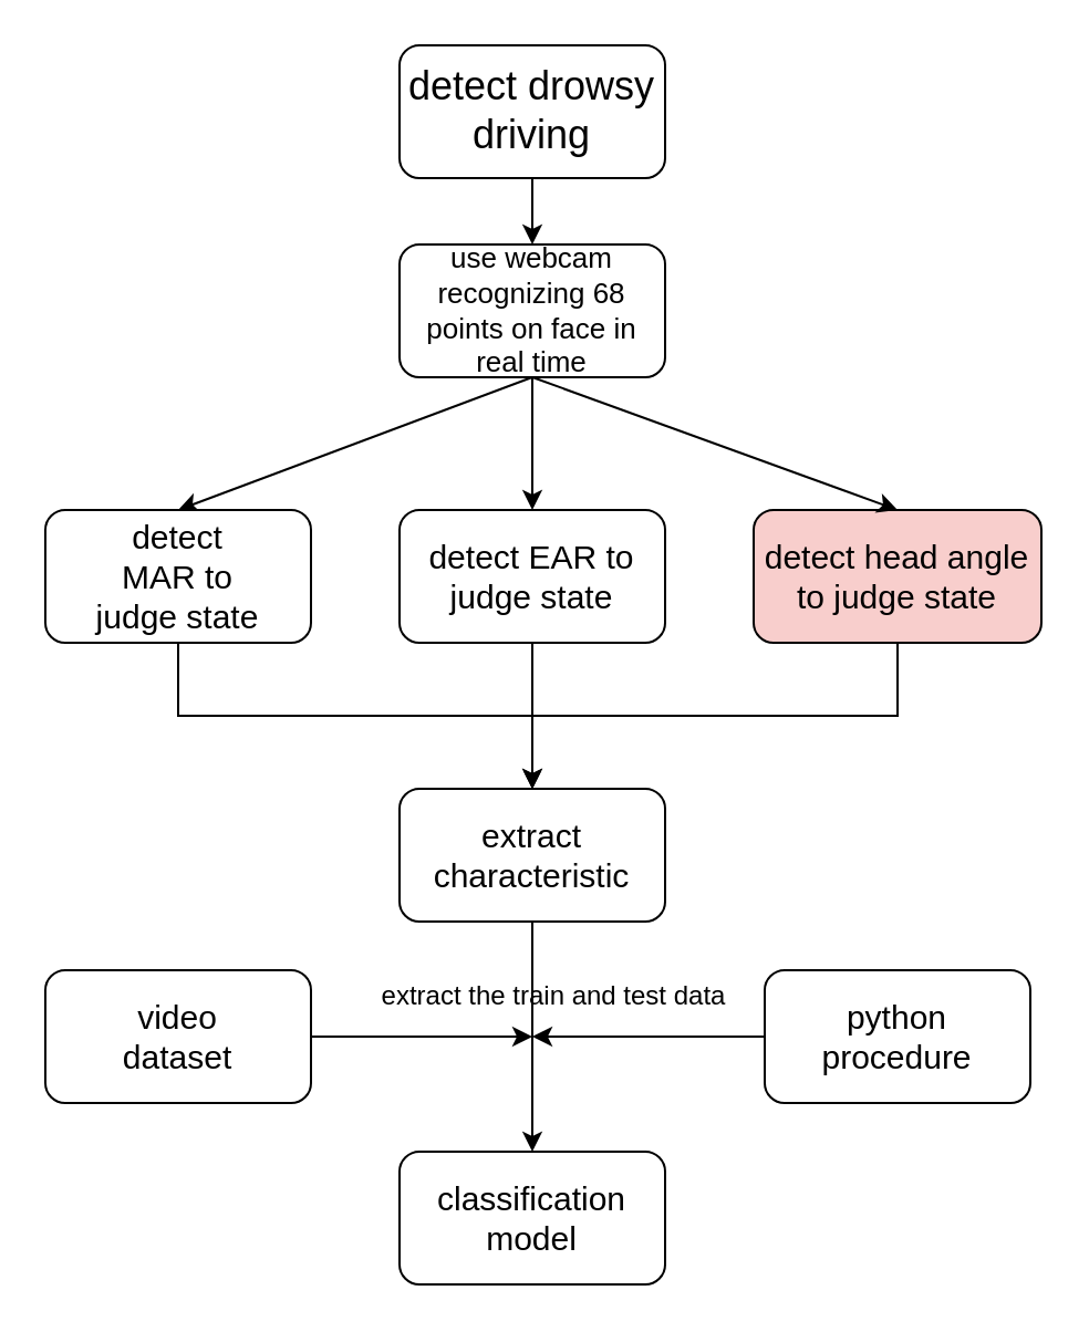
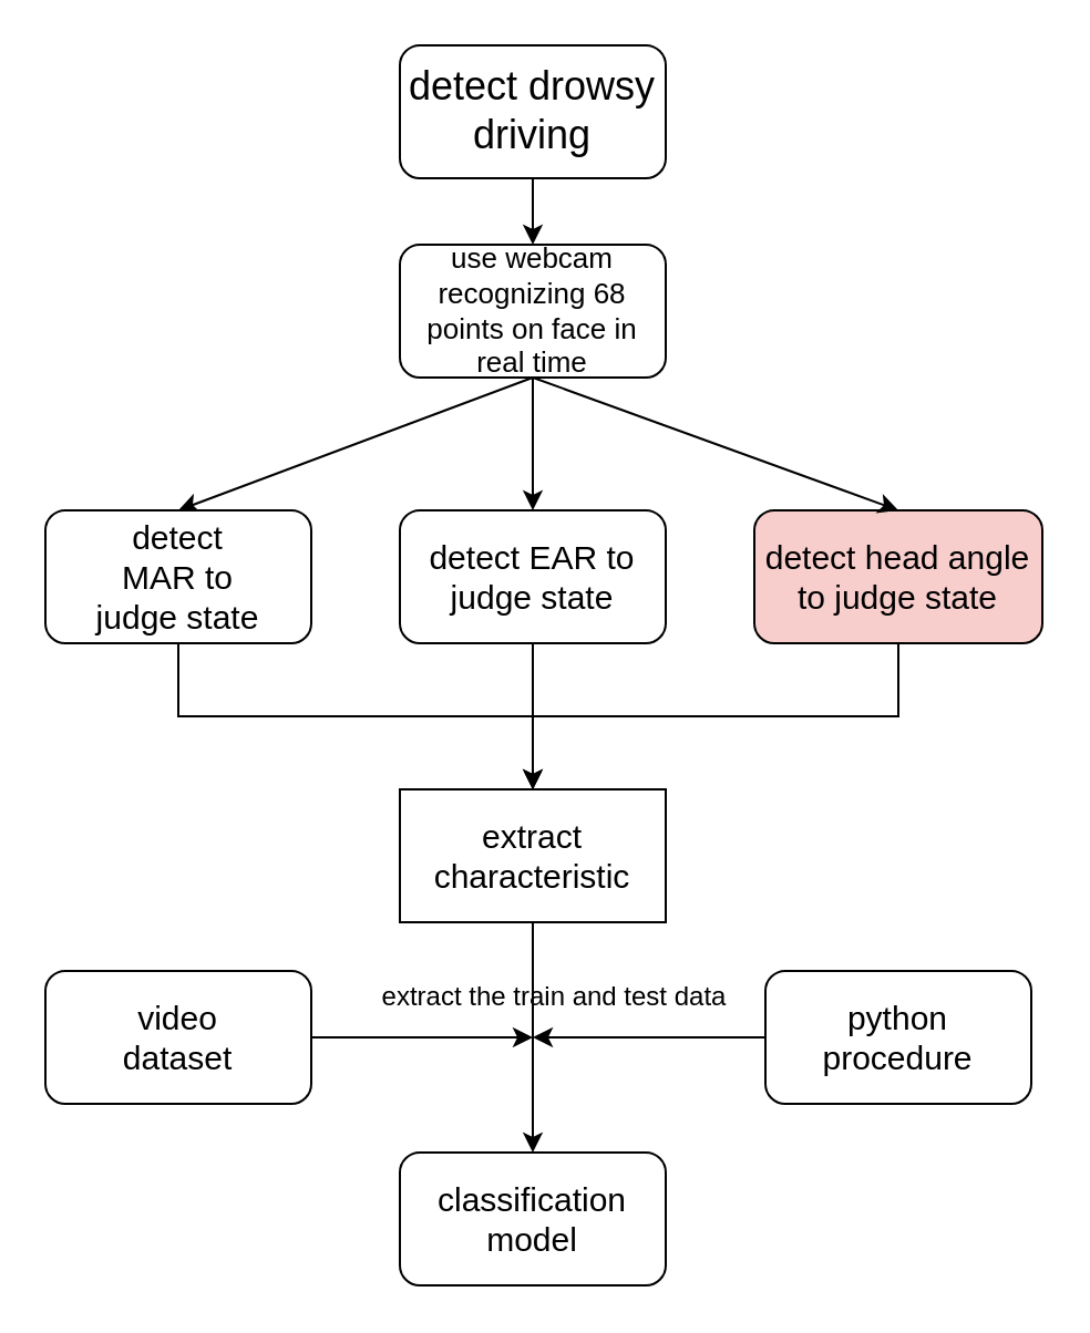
  <mxCell id="0" />
  <mxCell id="1" parent="0" />
  <mxCell id="2" value="" style="rounded=1;whiteSpace=wrap;html=1;" vertex="1" parent="1"><mxGeometry x="180" y="110" width="120" height="60" as="geometry" /></mxCell>
  <mxCell id="3" value="" style="endArrow=classic;html=1;exitX=0.5;exitY=1;exitDx=0;exitDy=0;entryX=0.5;entryY=0;entryDx=0;entryDy=0;" edge="1" parent="1" source="2" target="5"><mxGeometry width="50" height="50" relative="1" as="geometry"><mxPoint x="210" y="250" as="sourcePoint" /><mxPoint x="240" y="210" as="targetPoint" /></mxGeometry></mxCell>
  <mxCell id="4" style="edgeStyle=orthogonalEdgeStyle;rounded=0;orthogonalLoop=1;jettySize=auto;html=1;exitX=0.5;exitY=1;exitDx=0;exitDy=0;entryX=0.5;entryY=0;entryDx=0;entryDy=0;" edge="1" parent="1" source="5" target="18"><mxGeometry relative="1" as="geometry" /></mxCell>
  <mxCell id="5" value="" style="rounded=1;whiteSpace=wrap;html=1;" vertex="1" parent="1"><mxGeometry x="20" y="230" width="120" height="60" as="geometry" /></mxCell>
  <mxCell id="6" value="&lt;font style=&quot;font-size: 13px&quot;&gt;use webcam recognizing 68 points on face in real time&lt;/font&gt;" style="text;html=1;strokeColor=none;fillColor=none;align=center;verticalAlign=middle;whiteSpace=wrap;rounded=0;" vertex="1" parent="1"><mxGeometry x="180" y="110" width="120" height="60" as="geometry" /></mxCell>
  <mxCell id="7" style="edgeStyle=orthogonalEdgeStyle;rounded=0;orthogonalLoop=1;jettySize=auto;html=1;exitX=0.5;exitY=1;exitDx=0;exitDy=0;entryX=0.5;entryY=0;entryDx=0;entryDy=0;" edge="1" parent="1" source="8" target="18"><mxGeometry relative="1" as="geometry"><mxPoint x="250" y="350" as="targetPoint" /></mxGeometry></mxCell>
  <mxCell id="8" value="" style="rounded=1;whiteSpace=wrap;html=1;" vertex="1" parent="1"><mxGeometry x="180" y="230" width="120" height="60" as="geometry" /></mxCell>
  <mxCell id="9" value="" style="rounded=1;whiteSpace=wrap;html=1;" vertex="1" parent="1"><mxGeometry x="180" y="20" width="120" height="60" as="geometry" /></mxCell>
  <mxCell id="10" value="&lt;font style=&quot;font-size: 18px&quot;&gt;detect drowsy driving&lt;/font&gt;" style="text;html=1;strokeColor=none;fillColor=none;align=center;verticalAlign=middle;whiteSpace=wrap;rounded=0;" vertex="1" parent="1"><mxGeometry x="180" y="40" width="120" height="20" as="geometry" /></mxCell>
  <mxCell id="11" value="" style="endArrow=classic;html=1;exitX=0.5;exitY=1;exitDx=0;exitDy=0;entryX=0.5;entryY=0;entryDx=0;entryDy=0;" edge="1" parent="1" source="9" target="2"><mxGeometry width="50" height="50" relative="1" as="geometry"><mxPoint x="210" y="90" as="sourcePoint" /><mxPoint x="260" y="40" as="targetPoint" /></mxGeometry></mxCell>
  <mxCell id="12" value="" style="endArrow=classic;html=1;exitX=0.5;exitY=1;exitDx=0;exitDy=0;entryX=0.5;entryY=0;entryDx=0;entryDy=0;" edge="1" parent="1" source="6" target="8"><mxGeometry width="50" height="50" relative="1" as="geometry"><mxPoint x="220" y="210" as="sourcePoint" /><mxPoint x="270" y="160" as="targetPoint" /></mxGeometry></mxCell>
  <mxCell id="13" style="edgeStyle=orthogonalEdgeStyle;rounded=0;orthogonalLoop=1;jettySize=auto;html=1;exitX=0.5;exitY=1;exitDx=0;exitDy=0;entryX=0.5;entryY=0;entryDx=0;entryDy=0;endArrow=open;" edge="1" parent="1" source="14" target="18"><mxGeometry relative="1" as="geometry" /></mxCell>
  <mxCell id="14" value="&lt;font style=&quot;font-size: 15px&quot;&gt;detect head angle to judge state&lt;/font&gt;" style="rounded=1;whiteSpace=wrap;html=1;fillColor=#f8cecc;" vertex="1" parent="1"><mxGeometry x="340" y="230" width="130" height="60" as="geometry" /></mxCell>
  <mxCell id="15" value="" style="endArrow=classic;html=1;exitX=0.5;exitY=1;exitDx=0;exitDy=0;entryX=0.5;entryY=0;entryDx=0;entryDy=0;" edge="1" parent="1" source="6" target="14"><mxGeometry width="50" height="50" relative="1" as="geometry"><mxPoint x="220" y="210" as="sourcePoint" /><mxPoint x="270" y="160" as="targetPoint" /></mxGeometry></mxCell>
  <mxCell id="16" value="&lt;font style=&quot;font-size: 15px&quot;&gt;detect MAR to judge state&lt;/font&gt;" style="text;html=1;strokeColor=none;fillColor=none;align=center;verticalAlign=middle;whiteSpace=wrap;rounded=0;" vertex="1" parent="1"><mxGeometry x="40" y="250" width="80" height="20" as="geometry" /></mxCell>
  <mxCell id="17" value="&lt;font style=&quot;font-size: 15px&quot;&gt;detect EAR to judge state&lt;/font&gt;" style="text;html=1;strokeColor=none;fillColor=none;align=center;verticalAlign=middle;whiteSpace=wrap;rounded=0;" vertex="1" parent="1"><mxGeometry x="190" y="250" width="100" height="20" as="geometry" /></mxCell>
- <mxCell id="18" value="&lt;font style=&quot;font-size: 15px&quot;&gt;extract characteristic&lt;/font&gt;" style="rounded=1;whiteSpace=wrap;html=1;" vertex="1" parent="1"><mxGeometry x="180" y="356" width="120" height="60" as="geometry" /></mxCell>
+ <mxCell id="18" value="&lt;font style=&quot;font-size: 15px&quot;&gt;extract characteristic&lt;/font&gt;" style="whiteSpace=wrap;html=1;rounded=0;" vertex="1" parent="1"><mxGeometry x="180" y="356" width="120" height="60" as="geometry" /></mxCell>
  <mxCell id="19" value="" style="endArrow=classic;html=1;exitX=0.5;exitY=1;exitDx=0;exitDy=0;entryX=0.5;entryY=0;entryDx=0;entryDy=0;" edge="1" parent="1" source="18" target="20"><mxGeometry width="50" height="50" relative="1" as="geometry"><mxPoint x="50" y="460" as="sourcePoint" /><mxPoint x="170" y="460" as="targetPoint" /><Array as="points" /></mxGeometry></mxCell>
  <mxCell id="20" value="" style="rounded=1;whiteSpace=wrap;html=1;" vertex="1" parent="1"><mxGeometry x="180" y="520" width="120" height="60" as="geometry" /></mxCell>
  <mxCell id="21" value="" style="endArrow=classic;html=1;exitX=1;exitY=0.5;exitDx=0;exitDy=0;" edge="1" parent="1" source="22"><mxGeometry width="50" height="50" relative="1" as="geometry"><mxPoint x="110" y="468" as="sourcePoint" /><mxPoint x="240" y="468" as="targetPoint" /></mxGeometry></mxCell>
  <mxCell id="22" value="" style="rounded=1;whiteSpace=wrap;html=1;" vertex="1" parent="1"><mxGeometry x="20" y="438" width="120" height="60" as="geometry" /></mxCell>
  <mxCell id="23" value="&lt;font style=&quot;font-size: 15px&quot;&gt;video dataset&lt;/font&gt;" style="text;html=1;strokeColor=none;fillColor=none;align=center;verticalAlign=middle;whiteSpace=wrap;rounded=0;" vertex="1" parent="1"><mxGeometry x="60" y="458" width="40" height="20" as="geometry" /></mxCell>
  <mxCell id="24" value="" style="endArrow=classic;html=1;exitX=0.042;exitY=0.5;exitDx=0;exitDy=0;exitPerimeter=0;" edge="1" parent="1" source="25"><mxGeometry width="50" height="50" relative="1" as="geometry"><mxPoint x="340" y="468" as="sourcePoint" /><mxPoint x="240" y="468" as="targetPoint" /></mxGeometry></mxCell>
  <mxCell id="25" value="" style="rounded=1;whiteSpace=wrap;html=1;" vertex="1" parent="1"><mxGeometry x="345" y="438" width="120" height="60" as="geometry" /></mxCell>
  <mxCell id="26" value="&lt;font style=&quot;font-size: 15px&quot;&gt;python procedure&lt;/font&gt;" style="text;html=1;strokeColor=none;fillColor=none;align=center;verticalAlign=middle;whiteSpace=wrap;rounded=0;" vertex="1" parent="1"><mxGeometry x="385" y="458" width="40" height="20" as="geometry" /></mxCell>
  <mxCell id="27" value="extract the train and test data" style="text;html=1;strokeColor=none;fillColor=none;align=center;verticalAlign=middle;whiteSpace=wrap;rounded=0;" vertex="1" parent="1"><mxGeometry x="170" y="440" width="160" height="20" as="geometry" /></mxCell>
  <mxCell id="28" value="&lt;font style=&quot;font-size: 15px&quot;&gt;classification model&lt;/font&gt;" style="text;html=1;strokeColor=none;fillColor=none;align=center;verticalAlign=middle;whiteSpace=wrap;rounded=0;" vertex="1" parent="1"><mxGeometry x="220" y="540" width="40" height="20" as="geometry" /></mxCell>
